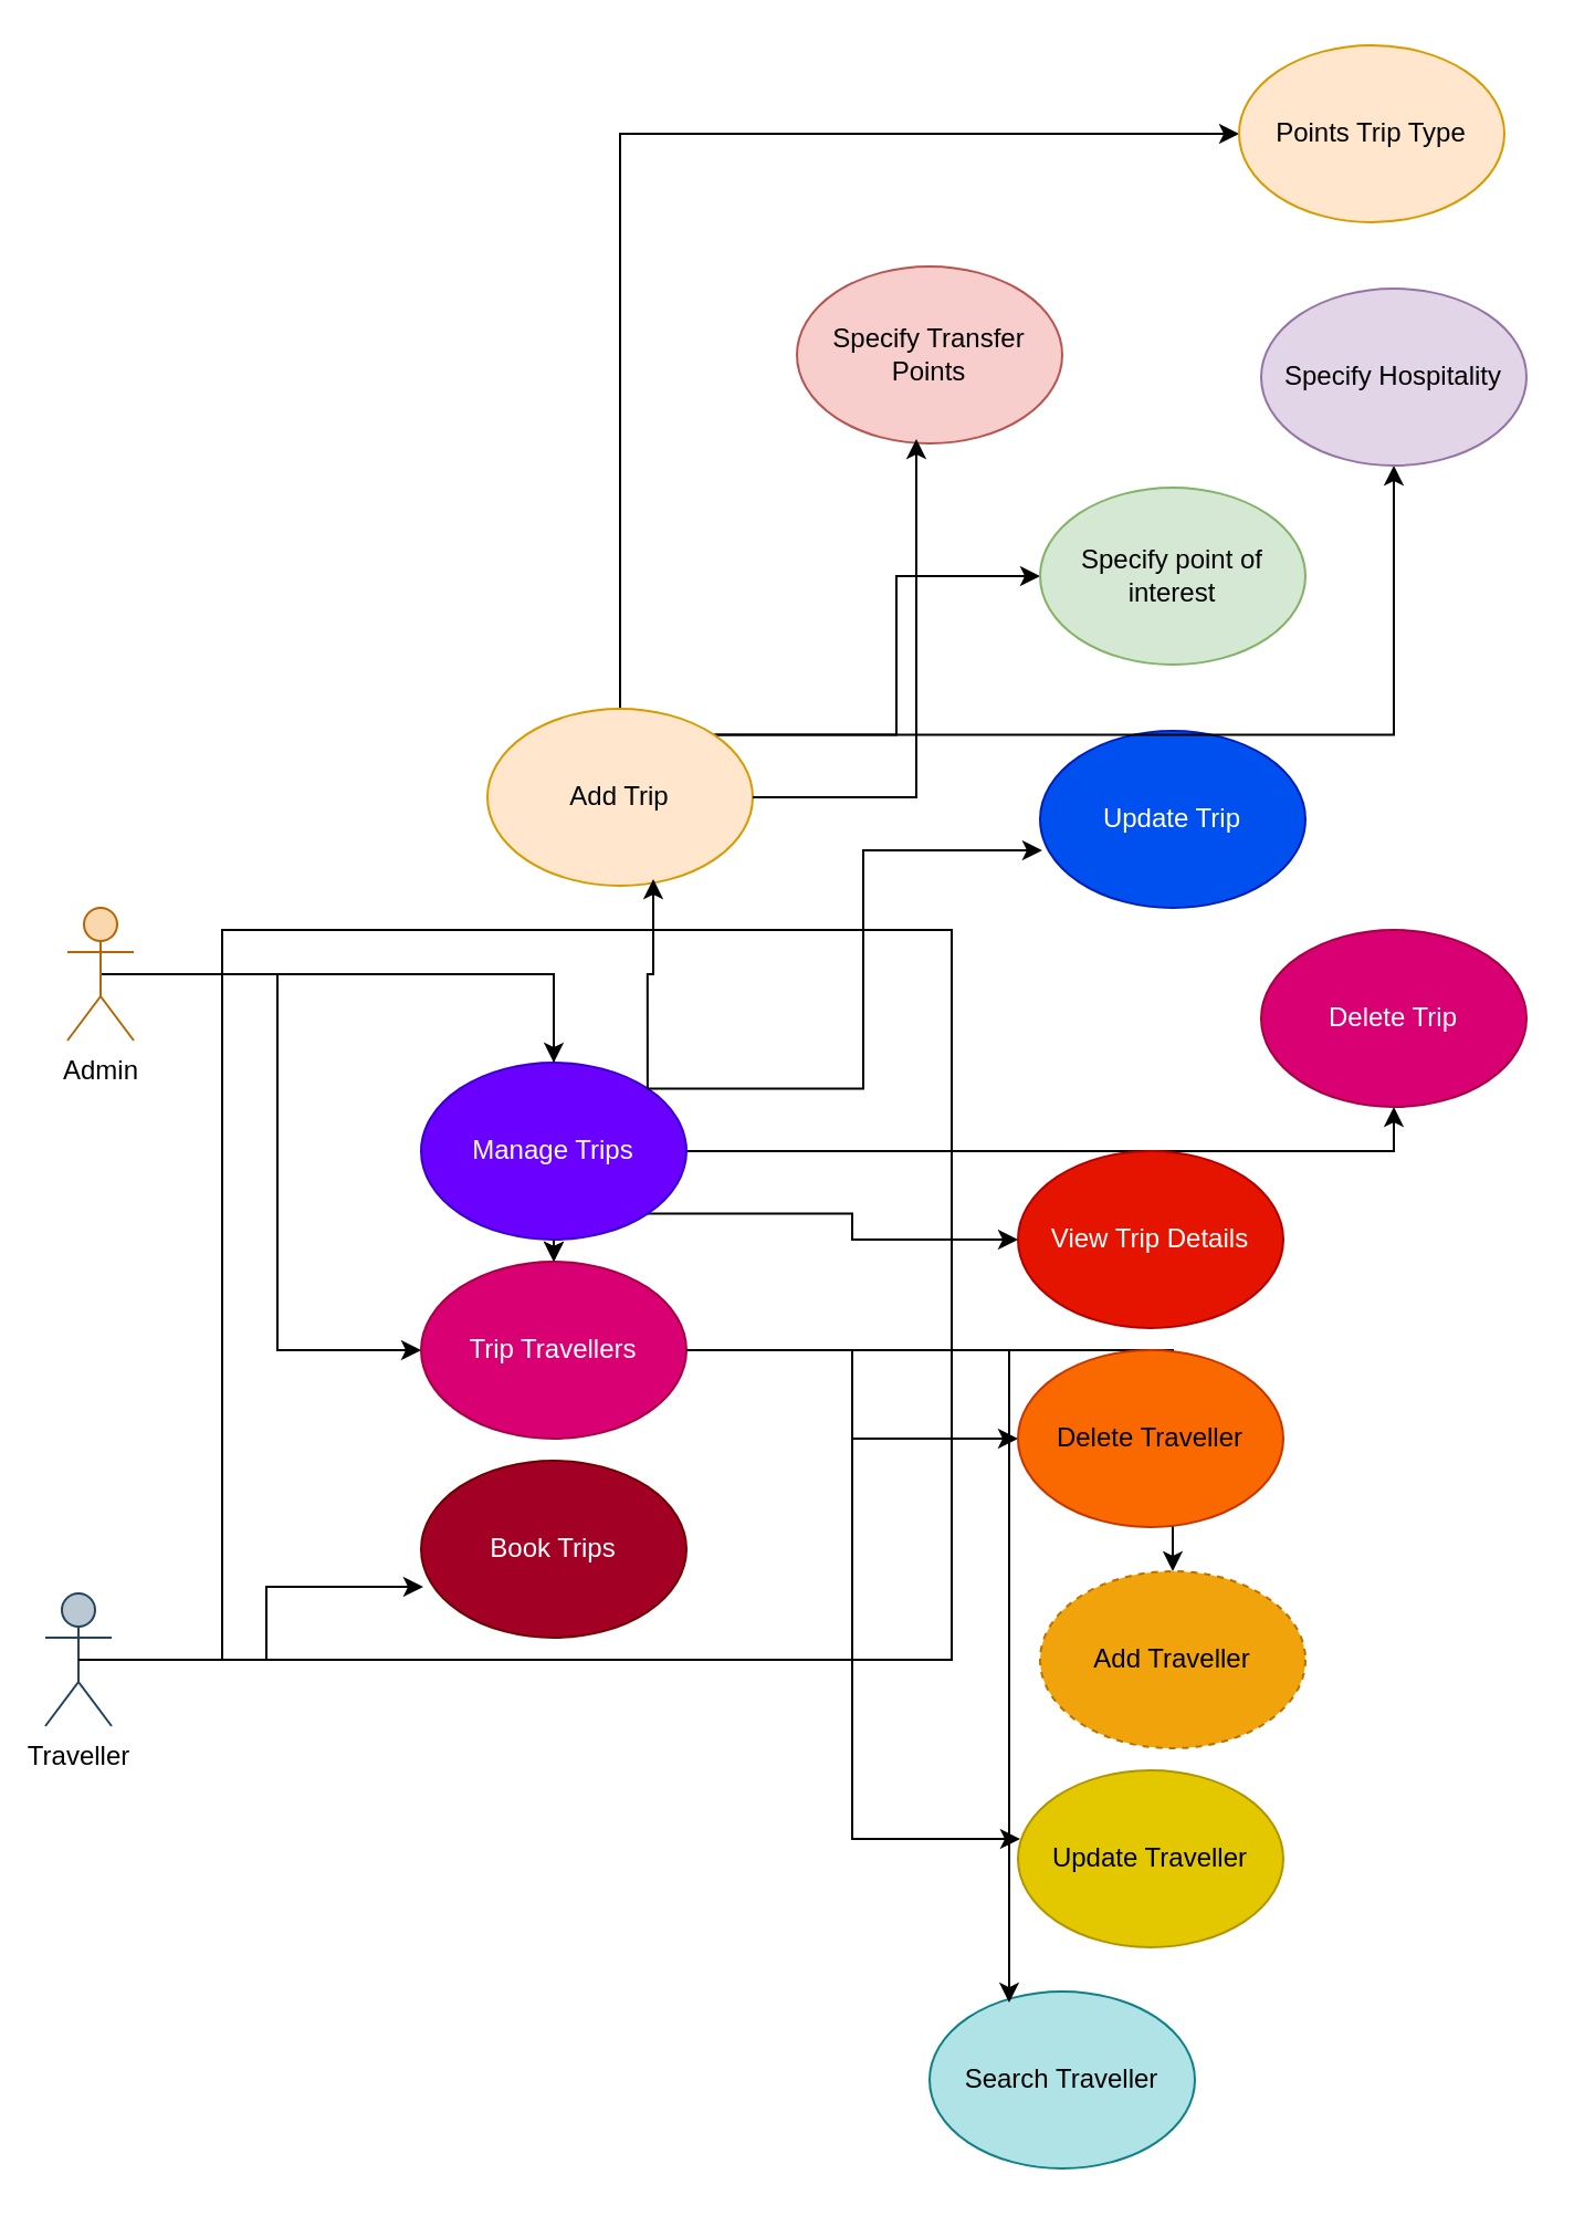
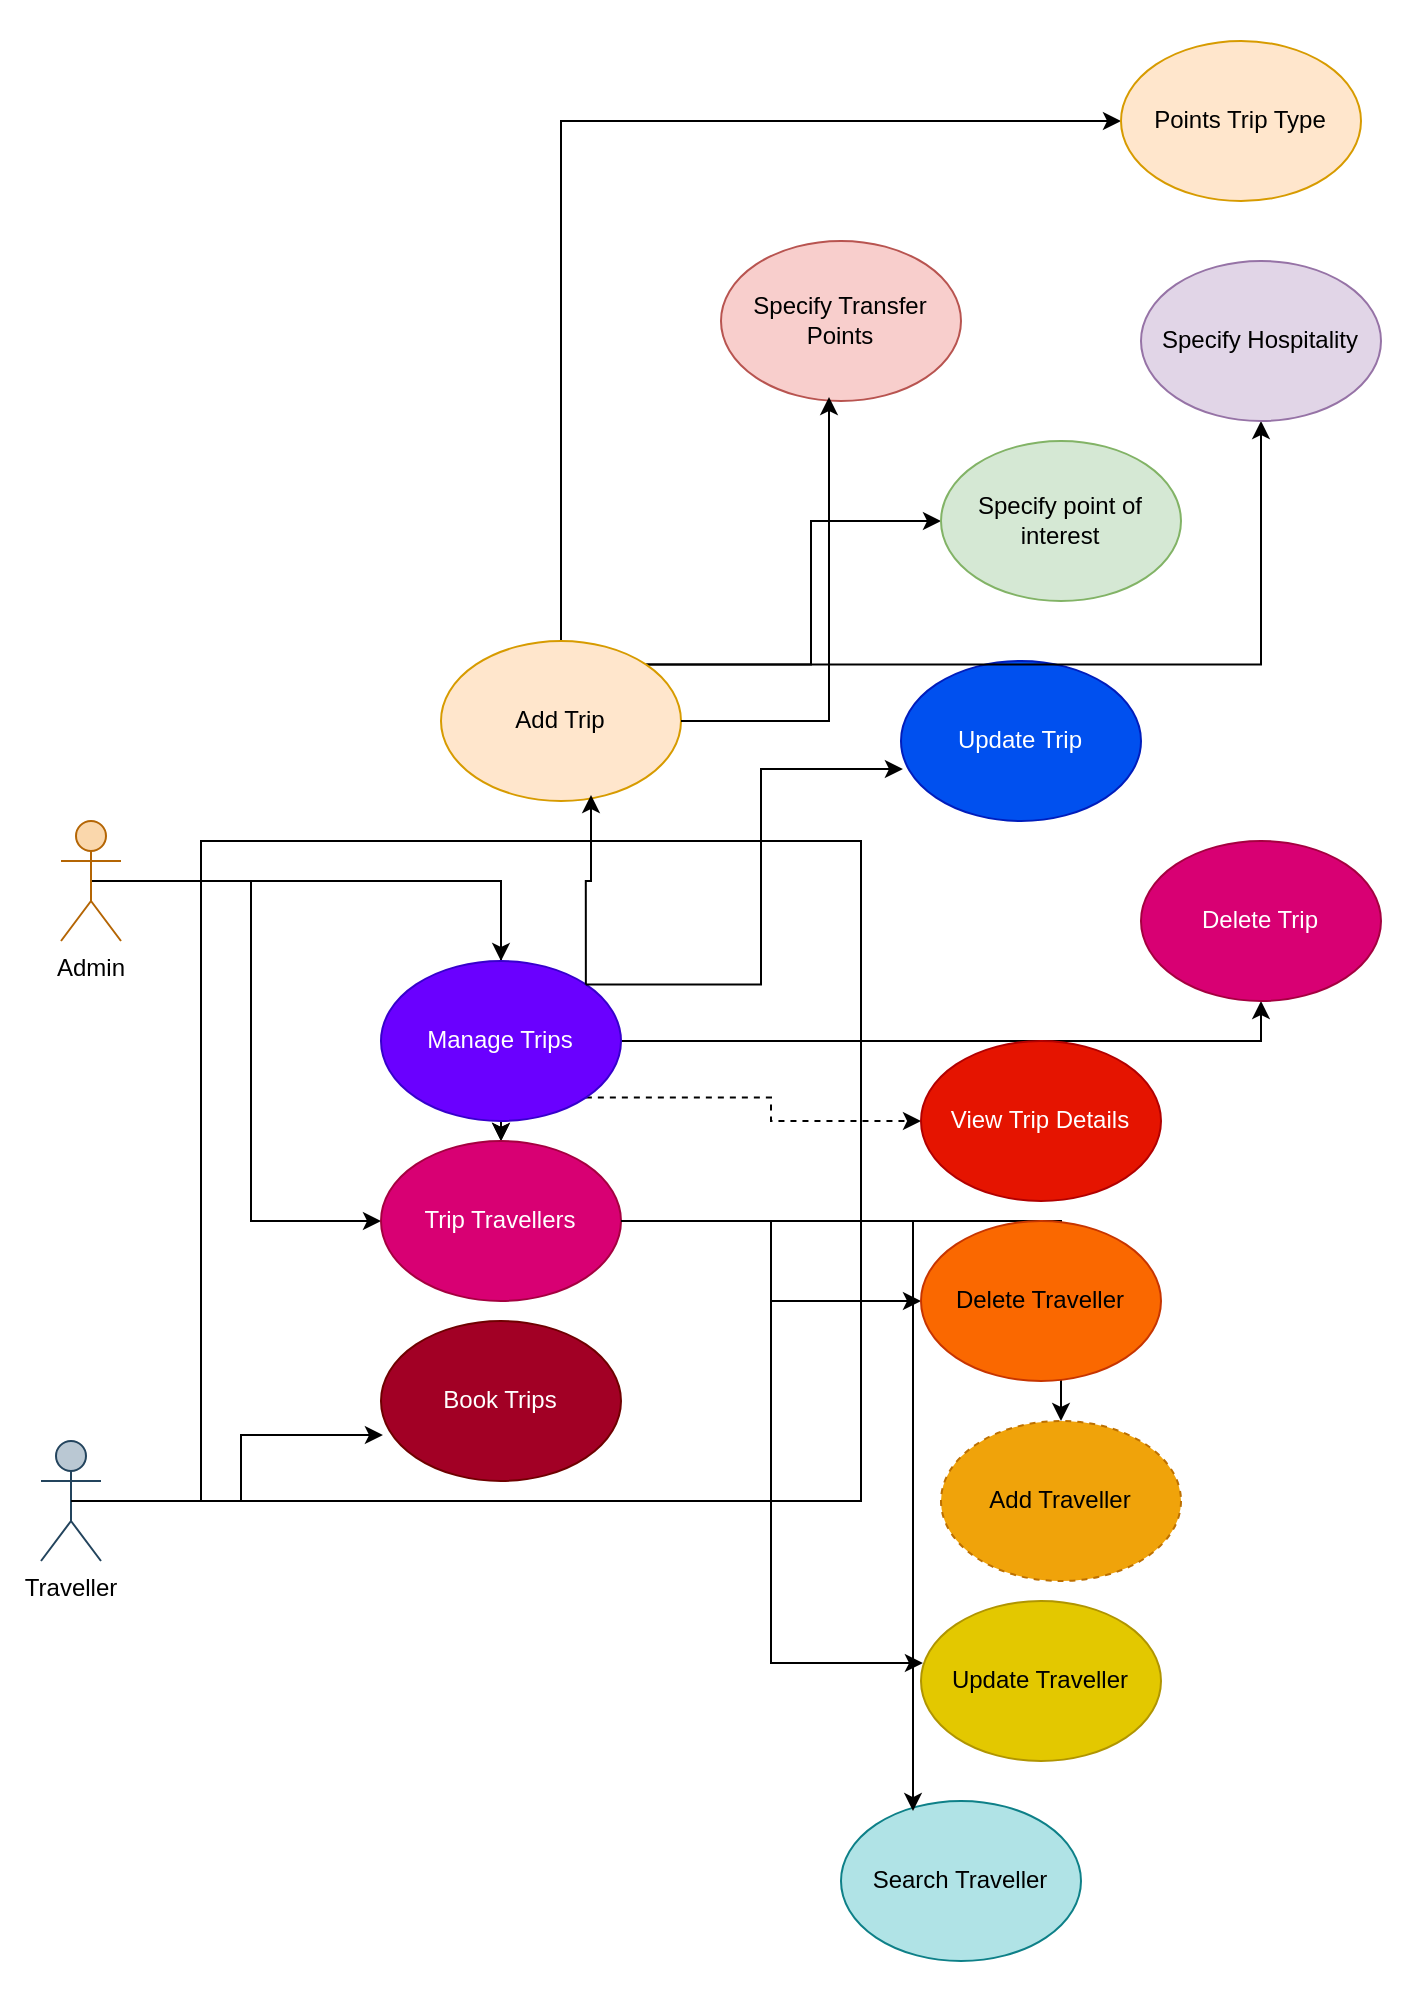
  <mxCell id="0" />
  <mxCell id="1" parent="0" />
  <mxCell id="2" value="" style="whiteSpace=wrap;html=1;aspect=fixed;" vertex="1" parent="1"><mxGeometry x="100" y="420" width="330" height="330" as="geometry" /></mxCell>
  <mxCell id="3" style="edgeStyle=orthogonalEdgeStyle;rounded=0;orthogonalLoop=1;jettySize=auto;html=1;exitX=0.5;exitY=0.5;exitDx=0;exitDy=0;exitPerimeter=0;" edge="1" parent="1" source="7" target="11"><mxGeometry relative="1" as="geometry" /></mxCell>
  <mxCell id="4" style="edgeStyle=orthogonalEdgeStyle;rounded=0;orthogonalLoop=1;jettySize=auto;html=1;exitX=0.5;exitY=0.5;exitDx=0;exitDy=0;exitPerimeter=0;" edge="1" parent="1" source="7" target="14"><mxGeometry relative="1" as="geometry" /></mxCell>
  <mxCell id="5" style="edgeStyle=orthogonalEdgeStyle;rounded=0;orthogonalLoop=1;jettySize=auto;html=1;exitX=0.5;exitY=0.5;exitDx=0;exitDy=0;exitPerimeter=0;" edge="1" parent="1" source="7" target="14"><mxGeometry relative="1" as="geometry" /></mxCell>
  <mxCell id="6" style="edgeStyle=orthogonalEdgeStyle;rounded=0;orthogonalLoop=1;jettySize=auto;html=1;exitX=0.5;exitY=0.5;exitDx=0;exitDy=0;exitPerimeter=0;entryX=0;entryY=0.5;entryDx=0;entryDy=0;" edge="1" parent="1" source="7" target="14"><mxGeometry relative="1" as="geometry" /></mxCell>
  <mxCell id="7" value="Admin" style="shape=umlActor;verticalLabelPosition=bottom;verticalAlign=top;html=1;outlineConnect=0;fillColor=#fad7ac;strokeColor=#b46504;" vertex="1" parent="1"><mxGeometry x="30" y="410" width="30" height="60" as="geometry" /></mxCell>
  <mxCell id="8" value="Traveller" style="shape=umlActor;verticalLabelPosition=bottom;verticalAlign=top;html=1;outlineConnect=0;fillColor=#bac8d3;strokeColor=#23445d;" vertex="1" parent="1"><mxGeometry x="20" y="720" width="30" height="60" as="geometry" /></mxCell>
- <mxCell id="9" style="edgeStyle=orthogonalEdgeStyle;rounded=0;orthogonalLoop=1;jettySize=auto;html=1;exitX=1;exitY=1;exitDx=0;exitDy=0;entryX=0;entryY=0.5;entryDx=0;entryDy=0;" edge="1" parent="1" source="11" target="20"><mxGeometry relative="1" as="geometry" /></mxCell>
+ <mxCell id="9" style="edgeStyle=orthogonalEdgeStyle;rounded=0;orthogonalLoop=1;jettySize=auto;html=1;exitX=1;exitY=1;exitDx=0;exitDy=0;entryX=0;entryY=0.5;entryDx=0;entryDy=0;dashed=1;" edge="1" parent="1" source="11" target="20"><mxGeometry relative="1" as="geometry" /></mxCell>
  <mxCell id="10" style="edgeStyle=orthogonalEdgeStyle;rounded=0;orthogonalLoop=1;jettySize=auto;html=1;exitX=1;exitY=0.5;exitDx=0;exitDy=0;entryX=0.5;entryY=1;entryDx=0;entryDy=0;" edge="1" parent="1" source="11" target="17"><mxGeometry relative="1" as="geometry" /></mxCell>
  <mxCell id="11" value="Manage Trips" style="ellipse;whiteSpace=wrap;html=1;fillColor=#6a00ff;fontColor=#ffffff;strokeColor=#3700CC;" vertex="1" parent="1"><mxGeometry x="190" y="480" width="120" height="80" as="geometry" /></mxCell>
  <mxCell id="12" style="edgeStyle=orthogonalEdgeStyle;rounded=0;orthogonalLoop=1;jettySize=auto;html=1;exitX=1;exitY=0.5;exitDx=0;exitDy=0;" edge="1" parent="1" source="14" target="21"><mxGeometry relative="1" as="geometry" /></mxCell>
  <mxCell id="13" style="edgeStyle=orthogonalEdgeStyle;rounded=0;orthogonalLoop=1;jettySize=auto;html=1;exitX=1;exitY=0.5;exitDx=0;exitDy=0;" edge="1" parent="1" source="14" target="22"><mxGeometry relative="1" as="geometry" /></mxCell>
  <mxCell id="14" value="Trip Travellers" style="ellipse;whiteSpace=wrap;html=1;fillColor=#d80073;fontColor=#ffffff;strokeColor=#A50040;" vertex="1" parent="1"><mxGeometry x="190" y="570" width="120" height="80" as="geometry" /></mxCell>
  <mxCell id="15" value="Book Trips" style="ellipse;whiteSpace=wrap;html=1;fillColor=#a20025;fontColor=#ffffff;strokeColor=#6F0000;" vertex="1" parent="1"><mxGeometry x="190" y="660" width="120" height="80" as="geometry" /></mxCell>
  <mxCell id="16" style="edgeStyle=orthogonalEdgeStyle;rounded=0;orthogonalLoop=1;jettySize=auto;html=1;exitX=0.5;exitY=0.5;exitDx=0;exitDy=0;exitPerimeter=0;entryX=0.008;entryY=0.713;entryDx=0;entryDy=0;entryPerimeter=0;" edge="1" parent="1" source="8" target="15"><mxGeometry relative="1" as="geometry" /></mxCell>
  <mxCell id="17" value="Delete Trip" style="ellipse;whiteSpace=wrap;html=1;fillColor=#d80073;fontColor=#ffffff;strokeColor=#A50040;" vertex="1" parent="1"><mxGeometry x="570" y="420" width="120" height="80" as="geometry" /></mxCell>
  <mxCell id="18" value="Search Traveller" style="ellipse;whiteSpace=wrap;html=1;fillColor=#b0e3e6;strokeColor=#0e8088;" vertex="1" parent="1"><mxGeometry x="420" y="900" width="120" height="80" as="geometry" /></mxCell>
- <mxCell id="19" value="Update Trip" style="ellipse;whiteSpace=wrap;html=1;fillColor=#0050ef;fontColor=#ffffff;strokeColor=#001DBC;" vertex="1" parent="1"><mxGeometry x="470" y="330" width="120" height="80" as="geometry" /></mxCell>
+ <mxCell id="19" value="Update Trip" style="ellipse;whiteSpace=wrap;html=1;fillColor=#0050ef;fontColor=#ffffff;strokeColor=#001DBC;" vertex="1" parent="1"><mxGeometry x="450" y="330" width="120" height="80" as="geometry" /></mxCell>
  <mxCell id="20" value="View Trip Details" style="ellipse;whiteSpace=wrap;html=1;fillColor=#e51400;fontColor=#ffffff;strokeColor=#B20000;" vertex="1" parent="1"><mxGeometry x="460" y="520" width="120" height="80" as="geometry" /></mxCell>
  <mxCell id="21" value="Delete Traveller" style="ellipse;whiteSpace=wrap;html=1;fillColor=#fa6800;fontColor=#000000;strokeColor=#C73500;" vertex="1" parent="1"><mxGeometry x="460" y="610" width="120" height="80" as="geometry" /></mxCell>
  <mxCell id="22" value="Add Traveller" style="ellipse;whiteSpace=wrap;html=1;fillColor=#f0a30a;fontColor=#000000;strokeColor=#BD7000;dashed=1;" vertex="1" parent="1"><mxGeometry x="470" y="710" width="120" height="80" as="geometry" /></mxCell>
  <mxCell id="23" value="Update Traveller" style="ellipse;whiteSpace=wrap;html=1;fillColor=#e3c800;fontColor=#000000;strokeColor=#B09500;" vertex="1" parent="1"><mxGeometry x="460" y="800" width="120" height="80" as="geometry" /></mxCell>
  <mxCell id="24" style="edgeStyle=orthogonalEdgeStyle;rounded=0;orthogonalLoop=1;jettySize=auto;html=1;exitX=1;exitY=0.5;exitDx=0;exitDy=0;entryX=0.008;entryY=0.388;entryDx=0;entryDy=0;entryPerimeter=0;" edge="1" parent="1" source="14" target="23"><mxGeometry relative="1" as="geometry" /></mxCell>
  <mxCell id="25" style="edgeStyle=orthogonalEdgeStyle;rounded=0;orthogonalLoop=1;jettySize=auto;html=1;exitX=1;exitY=0.5;exitDx=0;exitDy=0;entryX=0.3;entryY=0.063;entryDx=0;entryDy=0;entryPerimeter=0;" edge="1" parent="1" source="14" target="18"><mxGeometry relative="1" as="geometry" /></mxCell>
  <mxCell id="26" style="edgeStyle=orthogonalEdgeStyle;rounded=0;orthogonalLoop=1;jettySize=auto;html=1;exitX=1;exitY=0;exitDx=0;exitDy=0;entryX=0.008;entryY=0.675;entryDx=0;entryDy=0;entryPerimeter=0;" edge="1" parent="1" source="11" target="19"><mxGeometry relative="1" as="geometry" /></mxCell>
  <mxCell id="27" style="edgeStyle=orthogonalEdgeStyle;rounded=0;orthogonalLoop=1;jettySize=auto;html=1;exitX=0.5;exitY=0;exitDx=0;exitDy=0;entryX=0;entryY=0.5;entryDx=0;entryDy=0;" edge="1" parent="1" source="30" target="35"><mxGeometry relative="1" as="geometry" /></mxCell>
  <mxCell id="28" style="edgeStyle=orthogonalEdgeStyle;rounded=0;orthogonalLoop=1;jettySize=auto;html=1;exitX=1;exitY=0;exitDx=0;exitDy=0;" edge="1" parent="1" source="30" target="34"><mxGeometry relative="1" as="geometry" /></mxCell>
  <mxCell id="29" style="edgeStyle=orthogonalEdgeStyle;rounded=0;orthogonalLoop=1;jettySize=auto;html=1;exitX=1;exitY=0;exitDx=0;exitDy=0;entryX=0;entryY=0.5;entryDx=0;entryDy=0;" edge="1" parent="1" source="30" target="33"><mxGeometry relative="1" as="geometry" /></mxCell>
  <mxCell id="30" value="Add Trip" style="ellipse;whiteSpace=wrap;html=1;fillColor=#ffe6cc;strokeColor=#d79b00;" vertex="1" parent="1"><mxGeometry x="220" width="120" height="80" as="geometry" y="320" /></mxCell>
  <mxCell id="31" style="edgeStyle=orthogonalEdgeStyle;rounded=0;orthogonalLoop=1;jettySize=auto;html=1;exitX=1;exitY=0;exitDx=0;exitDy=0;entryX=0.625;entryY=0.963;entryDx=0;entryDy=0;entryPerimeter=0;" edge="1" parent="1" source="11" target="30"><mxGeometry relative="1" as="geometry" /></mxCell>
  <mxCell id="32" value="Specify Transfer Points" style="ellipse;whiteSpace=wrap;html=1;fillColor=#f8cecc;strokeColor=#b85450;" vertex="1" parent="1"><mxGeometry x="360" y="120" width="120" height="80" as="geometry" /></mxCell>
  <mxCell id="33" value="Specify point of interest" style="ellipse;whiteSpace=wrap;html=1;fillColor=#d5e8d4;strokeColor=#82b366;" vertex="1" parent="1"><mxGeometry x="470" y="220" width="120" height="80" as="geometry" /></mxCell>
  <mxCell id="34" value="Specify Hospitality" style="ellipse;whiteSpace=wrap;html=1;fillColor=#e1d5e7;strokeColor=#9673a6;" vertex="1" parent="1"><mxGeometry x="570" y="130" width="120" height="80" as="geometry" /></mxCell>
  <mxCell id="35" value="Points Trip Type" style="ellipse;whiteSpace=wrap;html=1;fillColor=#ffe6cc;strokeColor=#d79b00;" vertex="1" parent="1"><mxGeometry x="560" y="20" width="120" height="80" as="geometry" /></mxCell>
  <mxCell id="36" style="edgeStyle=orthogonalEdgeStyle;rounded=0;orthogonalLoop=1;jettySize=auto;html=1;exitX=1;exitY=0.5;exitDx=0;exitDy=0;entryX=0.45;entryY=0.975;entryDx=0;entryDy=0;entryPerimeter=0;" edge="1" parent="1" source="30" target="32"><mxGeometry relative="1" as="geometry" /></mxCell>
